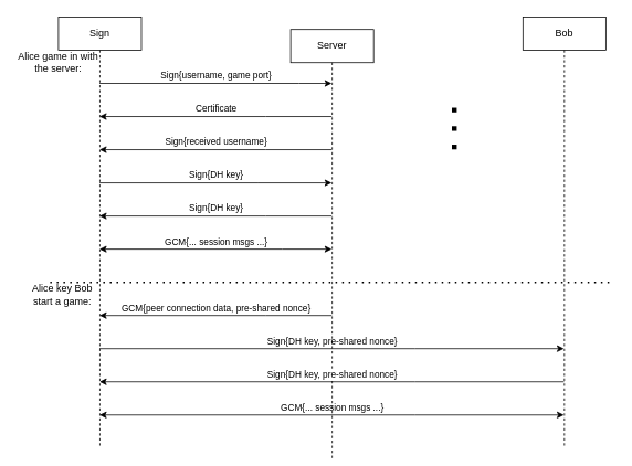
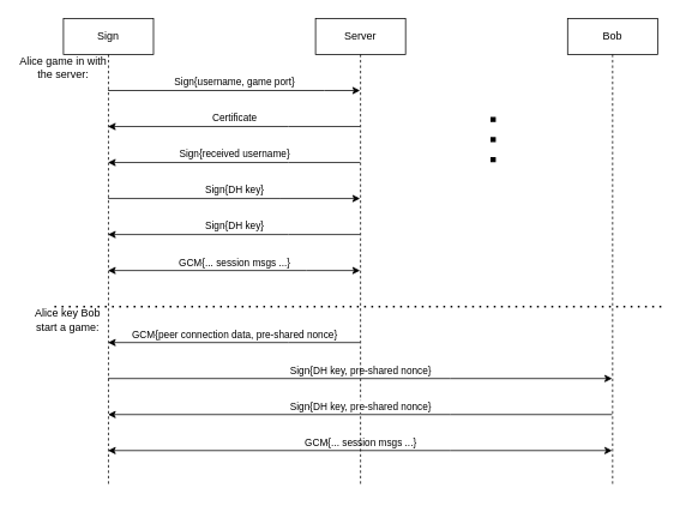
  <mxCell id="0" />
  <mxCell id="1" parent="0" />
  <mxCell id="2" value="Sign{username, game port}" style="rounded=0;orthogonalLoop=1;jettySize=auto;html=1;labelPosition=center;verticalLabelPosition=top;align=center;verticalAlign=bottom;" edge="1" parent="1" source="7" target="12"><mxGeometry relative="1" as="geometry"><Array as="points"><mxPoint x="360" y="100" /></Array></mxGeometry></mxCell>
  <mxCell id="3" value="Sign{DH key}" style="edgeStyle=none;rounded=0;orthogonalLoop=1;jettySize=auto;html=1;labelPosition=center;verticalLabelPosition=top;align=center;verticalAlign=bottom;" edge="1" parent="1" source="7" target="12"><mxGeometry relative="1" as="geometry"><Array as="points"><mxPoint x="310" y="220" /></Array></mxGeometry></mxCell>
  <mxCell id="4" value="GCM{... session msgs ...}" style="edgeStyle=none;rounded=0;orthogonalLoop=1;jettySize=auto;html=1;labelPosition=center;verticalLabelPosition=top;align=center;verticalAlign=bottom;startArrow=classic;startFill=1;" edge="1" parent="1" source="7" target="12"><mxGeometry relative="1" as="geometry"><Array as="points"><mxPoint x="340" y="300" /></Array></mxGeometry></mxCell>
  <mxCell id="5" value="Sign{DH key, pre-shared nonce}" style="edgeStyle=none;rounded=0;orthogonalLoop=1;jettySize=auto;html=1;labelPosition=center;verticalLabelPosition=top;align=center;verticalAlign=bottom;" edge="1" parent="1" source="7" target="14"><mxGeometry relative="1" as="geometry"><Array as="points"><mxPoint x="500" y="420" /></Array></mxGeometry></mxCell>
  <mxCell id="6" value="GCM{... session msgs ...}" style="edgeStyle=none;rounded=0;orthogonalLoop=1;jettySize=auto;html=1;labelPosition=center;verticalLabelPosition=top;align=center;verticalAlign=bottom;startArrow=classic;startFill=1;" edge="1" parent="1" source="7" target="14"><mxGeometry relative="1" as="geometry"><Array as="points"><mxPoint x="500" y="500" /></Array></mxGeometry></mxCell>
  <mxCell id="7" value="Sign" style="shape=umlLifeline;perimeter=lifelinePerimeter;whiteSpace=wrap;html=1;container=1;collapsible=0;recursiveResize=0;outlineConnect=0;" vertex="1" parent="1"><mxGeometry x="70" width="100" height="520" as="geometry" y="20" /></mxCell>
  <mxCell id="8" value="Sign{received username}" style="edgeStyle=none;rounded=0;orthogonalLoop=1;jettySize=auto;html=1;labelPosition=center;verticalLabelPosition=top;align=center;verticalAlign=bottom;" edge="1" parent="1" source="12" target="7"><mxGeometry relative="1" as="geometry"><Array as="points"><mxPoint x="320" y="180" /></Array></mxGeometry></mxCell>
  <mxCell id="9" value="Certificate" style="edgeStyle=none;rounded=0;orthogonalLoop=1;jettySize=auto;html=1;labelPosition=center;verticalLabelPosition=top;align=center;verticalAlign=bottom;" edge="1" parent="1" source="12" target="7"><mxGeometry relative="1" as="geometry"><Array as="points"><mxPoint x="320" y="140" /></Array></mxGeometry></mxCell>
  <mxCell id="10" value="Sign{DH key}" style="edgeStyle=none;rounded=0;orthogonalLoop=1;jettySize=auto;html=1;labelPosition=center;verticalLabelPosition=top;align=center;verticalAlign=bottom;" edge="1" parent="1" source="12" target="7"><mxGeometry relative="1" as="geometry"><Array as="points"><mxPoint x="320" y="260" /></Array></mxGeometry></mxCell>
  <mxCell id="11" value="GCM{peer connection data, pre-shared nonce}" style="edgeStyle=none;rounded=0;orthogonalLoop=1;jettySize=auto;html=1;labelPosition=center;verticalLabelPosition=top;align=center;verticalAlign=bottom;" edge="1" parent="1" source="12" target="7"><mxGeometry relative="1" as="geometry"><Array as="points"><mxPoint x="320" y="380" /></Array></mxGeometry></mxCell>
- <mxCell id="12" value="Server" style="shape=umlLifeline;perimeter=lifelinePerimeter;whiteSpace=wrap;html=1;container=1;collapsible=0;recursiveResize=0;outlineConnect=0;" vertex="1" parent="1"><mxGeometry x="350" y="35" width="100" height="520" as="geometry" /></mxCell>
+ <mxCell id="12" value="Server" style="shape=umlLifeline;perimeter=lifelinePerimeter;whiteSpace=wrap;html=1;container=1;collapsible=0;recursiveResize=0;outlineConnect=0;" vertex="1" parent="1"><mxGeometry x="350" width="100" height="520" as="geometry" y="20" /></mxCell>
  <mxCell id="13" value="Sign{DH key, pre-shared nonce}" style="edgeStyle=none;rounded=0;orthogonalLoop=1;jettySize=auto;html=1;labelPosition=center;verticalLabelPosition=top;align=center;verticalAlign=bottom;" edge="1" parent="1" source="14" target="7"><mxGeometry relative="1" as="geometry"><Array as="points"><mxPoint x="500" y="460" /></Array></mxGeometry></mxCell>
  <mxCell id="14" value="Bob" style="shape=umlLifeline;perimeter=lifelinePerimeter;whiteSpace=wrap;html=1;container=1;collapsible=0;recursiveResize=0;outlineConnect=0;" vertex="1" parent="1"><mxGeometry x="630" width="100" height="520" as="geometry" y="20" /></mxCell>
  <mxCell id="15" value="" style="endArrow=none;dashed=1;html=1;dashPattern=1 3;strokeWidth=2;" edge="1" parent="1"><mxGeometry width="50" height="50" relative="1" as="geometry"><mxPoint x="60" y="340" as="sourcePoint" /><mxPoint x="740" y="340" as="targetPoint" /></mxGeometry></mxCell>
  <mxCell id="16" value=". . ." style="text;html=1;strokeColor=none;fillColor=none;align=center;verticalAlign=middle;whiteSpace=wrap;rounded=0;fontStyle=1;fontSize=40;rotation=90;" vertex="1" parent="1"><mxGeometry x="510" y="140" width="100" height="30" as="geometry" /></mxCell>
  <mxCell id="17" value="Alice key Bob start a game:" style="text;html=1;strokeColor=none;fillColor=none;align=center;verticalAlign=middle;whiteSpace=wrap;rounded=0;fontSize=12;" vertex="1" parent="1"><mxGeometry x="30" y="340" width="90" height="30" as="geometry" /></mxCell>
  <mxCell id="18" value="Alice game in with the server:" style="text;html=1;strokeColor=none;fillColor=none;align=center;verticalAlign=middle;whiteSpace=wrap;rounded=0;fontSize=12;" vertex="1" parent="1"><mxGeometry y="60" width="100" height="30" as="geometry" x="20" /></mxCell>
